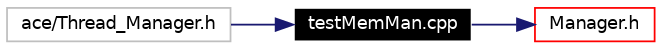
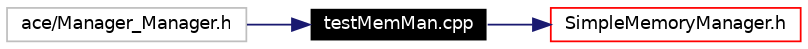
  digraph {
    rankdir=LR
    node [fillcolor=white fontname=Helvetica fontsize=10 shape=record style=filled]
    edge [color=midnightblue fontname=Helvetica fontsize=10 labelfontname=Helvetica labelfontsize=10 style=solid]
    n1 [color=white fillcolor=black fontcolor=white height=0.2 label="testMemMan.cpp" width=0.4]
-   n2 [color=red height=0.2 label="Manager.h" width=0.4]
-   n3 [color=grey75 height=0.2 label="ace/Thread_Manager.h" width=0.4]
+   n2 [color=red height=0.2 label="SimpleMemoryManager.h" width=0.4]
+   n3 [color=grey75 height=0.2 label="ace/Manager_Manager.h" width=0.4]
    n1 -> n2
    n3 -> n1
  }
